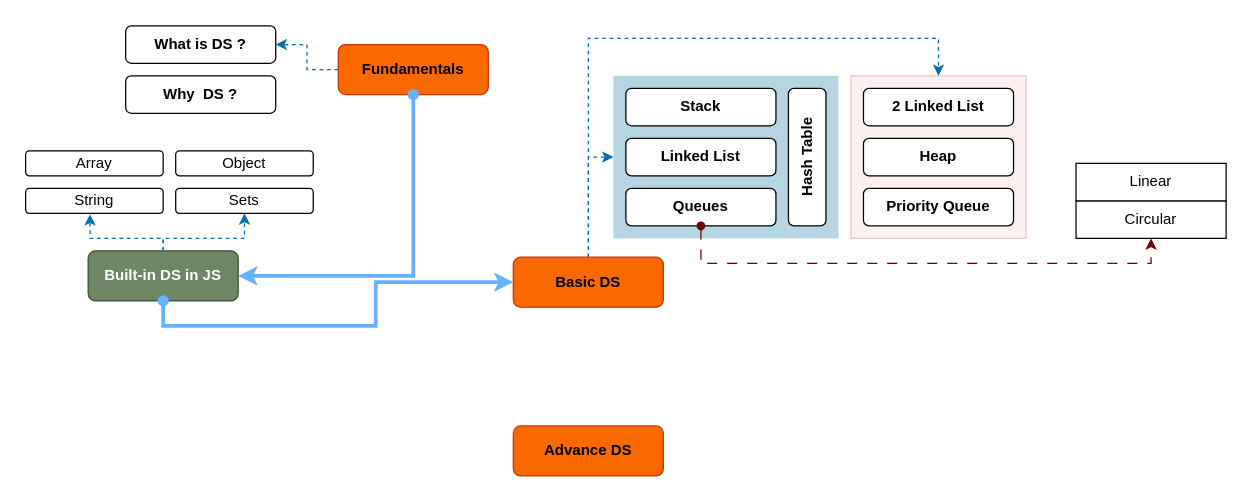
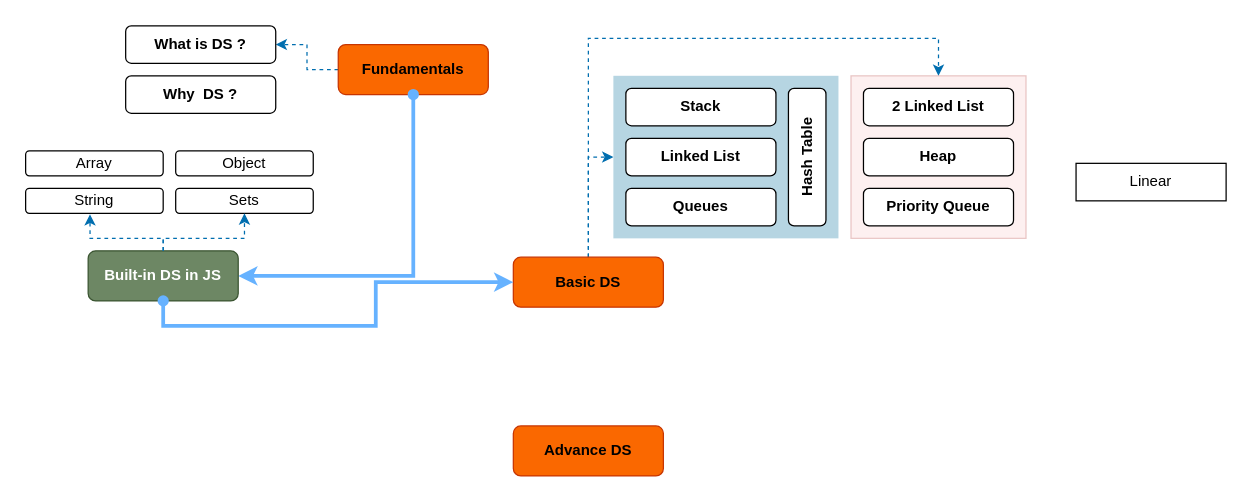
  <mxCell id="0" />
  <mxCell id="1" parent="0" />
  <mxCell id="2" style="edgeStyle=orthogonalEdgeStyle;rounded=0;orthogonalLoop=1;jettySize=auto;html=1;dashed=1;fillColor=#1ba1e2;strokeColor=#006EAF;exitX=0.5;exitY=0;exitDx=0;exitDy=0;entryX=0.5;entryY=0;entryDx=0;entryDy=0;" parent="1" source="4" target="5" edge="1"><mxGeometry relative="1" as="geometry"><mxPoint x="550" y="295.02" as="sourcePoint" /><mxPoint x="530" y="360.02" as="targetPoint" /><Array as="points"><mxPoint x="470" y="30" /><mxPoint x="750" y="30" /></Array></mxGeometry></mxCell>
  <mxCell id="3" style="edgeStyle=orthogonalEdgeStyle;rounded=0;orthogonalLoop=1;jettySize=auto;html=1;entryX=0;entryY=0.5;entryDx=0;entryDy=0;dashed=1;fillColor=#1ba1e2;strokeColor=#006EAF;exitX=0.5;exitY=0;exitDx=0;exitDy=0;" parent="1" source="4" target="10" edge="1"><mxGeometry relative="1" as="geometry"><mxPoint x="570" y="280.02" as="sourcePoint" /><mxPoint x="550" y="395.02" as="targetPoint" /><Array as="points"><mxPoint x="470" y="125" /></Array></mxGeometry></mxCell>
  <mxCell id="4" value="Basic DS" style="rounded=1;whiteSpace=wrap;html=1;fontStyle=1;fillColor=#fa6800;fontColor=#000000;strokeColor=#C73500;" parent="1" vertex="1"><mxGeometry x="410" y="205.02" width="120" height="40" as="geometry" /></mxCell>
  <mxCell id="5" value="" style="fillColor=#f8cecc;strokeColor=#b85450;opacity=30;" parent="1" vertex="1"><mxGeometry x="680" y="60" width="140" height="130" as="geometry" /></mxCell>
  <mxCell id="6" value="2 Linked List" style="whiteSpace=wrap;html=1;rounded=1;fontStyle=1;" parent="1" vertex="1"><mxGeometry x="690" y="70" width="120" height="30" as="geometry" /></mxCell>
  <mxCell id="7" value="Priority Queue" style="whiteSpace=wrap;html=1;rounded=1;fontStyle=1;" parent="1" vertex="1"><mxGeometry x="690" y="150" width="120" height="30" as="geometry" /></mxCell>
  <mxCell id="8" value="Heap" style="whiteSpace=wrap;html=1;rounded=1;fontStyle=1;" parent="1" vertex="1"><mxGeometry x="690" y="110" width="120" height="30" as="geometry" /></mxCell>
  <mxCell id="9" value="" style="group" parent="1" vertex="1" connectable="0"><mxGeometry x="490" y="60" width="180" height="130" as="geometry" /></mxCell>
  <mxCell id="10" value="" style="fillColor=#10739E;strokeColor=none;opacity=30;" parent="9" vertex="1"><mxGeometry width="180" height="130" as="geometry" /></mxCell>
  <mxCell id="11" value="Linked List" style="whiteSpace=wrap;html=1;rounded=1;fontStyle=1;" parent="9" vertex="1"><mxGeometry x="10" y="50" width="120" height="30" as="geometry" /></mxCell>
  <mxCell id="12" value="Stack" style="whiteSpace=wrap;html=1;rounded=1;fontStyle=1;" parent="9" vertex="1"><mxGeometry x="10" y="10" width="120" height="30" as="geometry" /></mxCell>
  <mxCell id="13" value="Hash Table" style="whiteSpace=wrap;html=1;rounded=1;fontStyle=1;direction=south;horizontal=0;" parent="9" vertex="1"><mxGeometry x="140" y="10" width="30" height="110" as="geometry" /></mxCell>
  <mxCell id="14" value="Queues" style="whiteSpace=wrap;html=1;rounded=1;fontStyle=1;" parent="9" vertex="1"><mxGeometry x="10" y="90" width="120" height="30" as="geometry" /></mxCell>
  <mxCell id="15" value="Advance DS" style="rounded=1;whiteSpace=wrap;html=1;fontStyle=1;fillColor=#fa6800;fontColor=#000000;strokeColor=#C73500;" parent="1" vertex="1"><mxGeometry x="410" y="340" width="120" height="40" as="geometry" /></mxCell>
  <mxCell id="16" value="" style="group" parent="1" vertex="1" connectable="0"><mxGeometry x="860" y="130" width="120" height="60" as="geometry" /></mxCell>
- <mxCell id="17" value="Circular" style="rounded=0;whiteSpace=wrap;html=1;" parent="16" vertex="1"><mxGeometry y="30" width="120" height="30" as="geometry" /></mxCell>
  <mxCell id="18" value="Linear" style="rounded=0;whiteSpace=wrap;html=1;" parent="16" vertex="1"><mxGeometry width="120" height="30" as="geometry" /></mxCell>
- <mxCell id="19" style="edgeStyle=orthogonalEdgeStyle;rounded=0;orthogonalLoop=1;jettySize=auto;html=1;entryX=0.5;entryY=1;entryDx=0;entryDy=0;fillColor=#a20025;strokeColor=#6F0000;dashed=1;dashPattern=8 8;endArrow=classic;endFill=1;startArrow=oval;startFill=1;" parent="1" source="14" target="17" edge="1"><mxGeometry relative="1" as="geometry"><Array as="points"><mxPoint x="560" y="210" /><mxPoint x="920" y="210" /></Array></mxGeometry></mxCell>
  <mxCell id="20" value="" style="group" vertex="1" connectable="0" parent="1"><mxGeometry x="100" y="20" width="290" height="70" as="geometry" /></mxCell>
  <mxCell id="21" style="edgeStyle=orthogonalEdgeStyle;rounded=0;orthogonalLoop=1;jettySize=auto;html=1;fontFamily=Helvetica;fontSize=12;fontColor=#000000;fontStyle=1;dashed=1;fillColor=#1ba1e2;strokeColor=#006EAF;entryX=1;entryY=0.5;entryDx=0;entryDy=0;" parent="20" source="22" target="25" edge="1"><mxGeometry relative="1" as="geometry"><mxPoint x="80" y="20" as="targetPoint" /></mxGeometry></mxCell>
  <mxCell id="22" value="Fundamentals" style="rounded=1;whiteSpace=wrap;html=1;fontStyle=1;fillColor=#fa6800;fontColor=#000000;strokeColor=#C73500;" parent="20" vertex="1"><mxGeometry x="170" y="15" width="120" height="40" as="geometry" /></mxCell>
  <mxCell id="23" value="" style="group" parent="20" vertex="1" connectable="0"><mxGeometry width="120" height="70" as="geometry" /></mxCell>
  <mxCell id="24" value="Why&amp;nbsp; DS ?" style="whiteSpace=wrap;html=1;rounded=1;fontStyle=1;" parent="23" vertex="1"><mxGeometry y="40" width="120" height="30" as="geometry" /></mxCell>
  <mxCell id="25" value="What is DS ?" style="whiteSpace=wrap;html=1;rounded=1;fontStyle=1;" parent="23" vertex="1"><mxGeometry width="120" height="30" as="geometry" /></mxCell>
  <mxCell id="26" style="rounded=0;orthogonalLoop=1;jettySize=auto;html=1;strokeColor=#66B2FF;strokeWidth=3;startArrow=oval;startFill=1;exitX=0.5;exitY=1;exitDx=0;exitDy=0;edgeStyle=orthogonalEdgeStyle;entryX=1;entryY=0.5;entryDx=0;entryDy=0;" edge="1" parent="1" source="22" target="28"><mxGeometry relative="1" as="geometry"><mxPoint x="440" y="-20" as="sourcePoint" /><mxPoint x="400" y="200" as="targetPoint" /></mxGeometry></mxCell>
  <mxCell id="27" value="" style="group" vertex="1" connectable="0" parent="1"><mxGeometry x="20" y="120" width="230" height="120" as="geometry" /></mxCell>
  <mxCell id="28" value="Built-in DS in JS" style="rounded=1;whiteSpace=wrap;html=1;fontStyle=1;fillColor=#6d8764;strokeColor=#3A5431;fontColor=#ffffff;" parent="27" vertex="1"><mxGeometry x="50" y="80" width="120" height="40" as="geometry" /></mxCell>
  <mxCell id="29" value="Array" style="whiteSpace=wrap;html=1;rounded=1;fontStyle=0;" parent="27" vertex="1"><mxGeometry width="110" height="20" as="geometry" /></mxCell>
  <mxCell id="30" value="String" style="whiteSpace=wrap;html=1;rounded=1;fontStyle=0;" parent="27" vertex="1"><mxGeometry y="30" width="110" height="20" as="geometry" /></mxCell>
  <mxCell id="31" value="Object" style="whiteSpace=wrap;html=1;rounded=1;fontStyle=0;" parent="27" vertex="1"><mxGeometry x="120" width="110" height="20" as="geometry" /></mxCell>
  <mxCell id="32" value="Sets" style="whiteSpace=wrap;html=1;rounded=1;fontStyle=0;" parent="27" vertex="1"><mxGeometry x="120" y="30" width="110" height="20" as="geometry" /></mxCell>
  <mxCell id="33" style="rounded=0;orthogonalLoop=1;jettySize=auto;html=1;dashed=1;fillColor=#1ba1e2;strokeColor=#006EAF;exitX=0.5;exitY=0;exitDx=0;exitDy=0;edgeStyle=orthogonalEdgeStyle;entryX=0.468;entryY=1.036;entryDx=0;entryDy=0;entryPerimeter=0;" parent="27" source="28" target="30" edge="1"><mxGeometry relative="1" as="geometry"><mxPoint x="180" y="70" as="sourcePoint" /><mxPoint x="30" y="70" as="targetPoint" /><Array as="points"><mxPoint x="110" y="70" /><mxPoint x="52" y="70" /></Array></mxGeometry></mxCell>
  <mxCell id="34" style="edgeStyle=orthogonalEdgeStyle;rounded=0;orthogonalLoop=1;jettySize=auto;html=1;entryX=0.5;entryY=1;entryDx=0;entryDy=0;dashed=1;fillColor=#1ba1e2;strokeColor=#006EAF;exitX=0.5;exitY=0;exitDx=0;exitDy=0;" parent="27" source="28" target="32" edge="1"><mxGeometry relative="1" as="geometry"><mxPoint x="120" y="90" as="sourcePoint" /><mxPoint x="115" y="70" as="targetPoint" /><Array as="points"><mxPoint x="110" y="70" /><mxPoint x="175" y="70" /></Array></mxGeometry></mxCell>
  <mxCell id="35" style="rounded=0;orthogonalLoop=1;jettySize=auto;html=1;strokeColor=#66B2FF;strokeWidth=3;startArrow=oval;startFill=1;exitX=0.5;exitY=1;exitDx=0;exitDy=0;edgeStyle=orthogonalEdgeStyle;entryX=0;entryY=0.5;entryDx=0;entryDy=0;" edge="1" parent="1" source="28" target="4"><mxGeometry relative="1" as="geometry"><mxPoint x="340" y="85" as="sourcePoint" /><mxPoint x="200" y="230" as="targetPoint" /></mxGeometry></mxCell>
